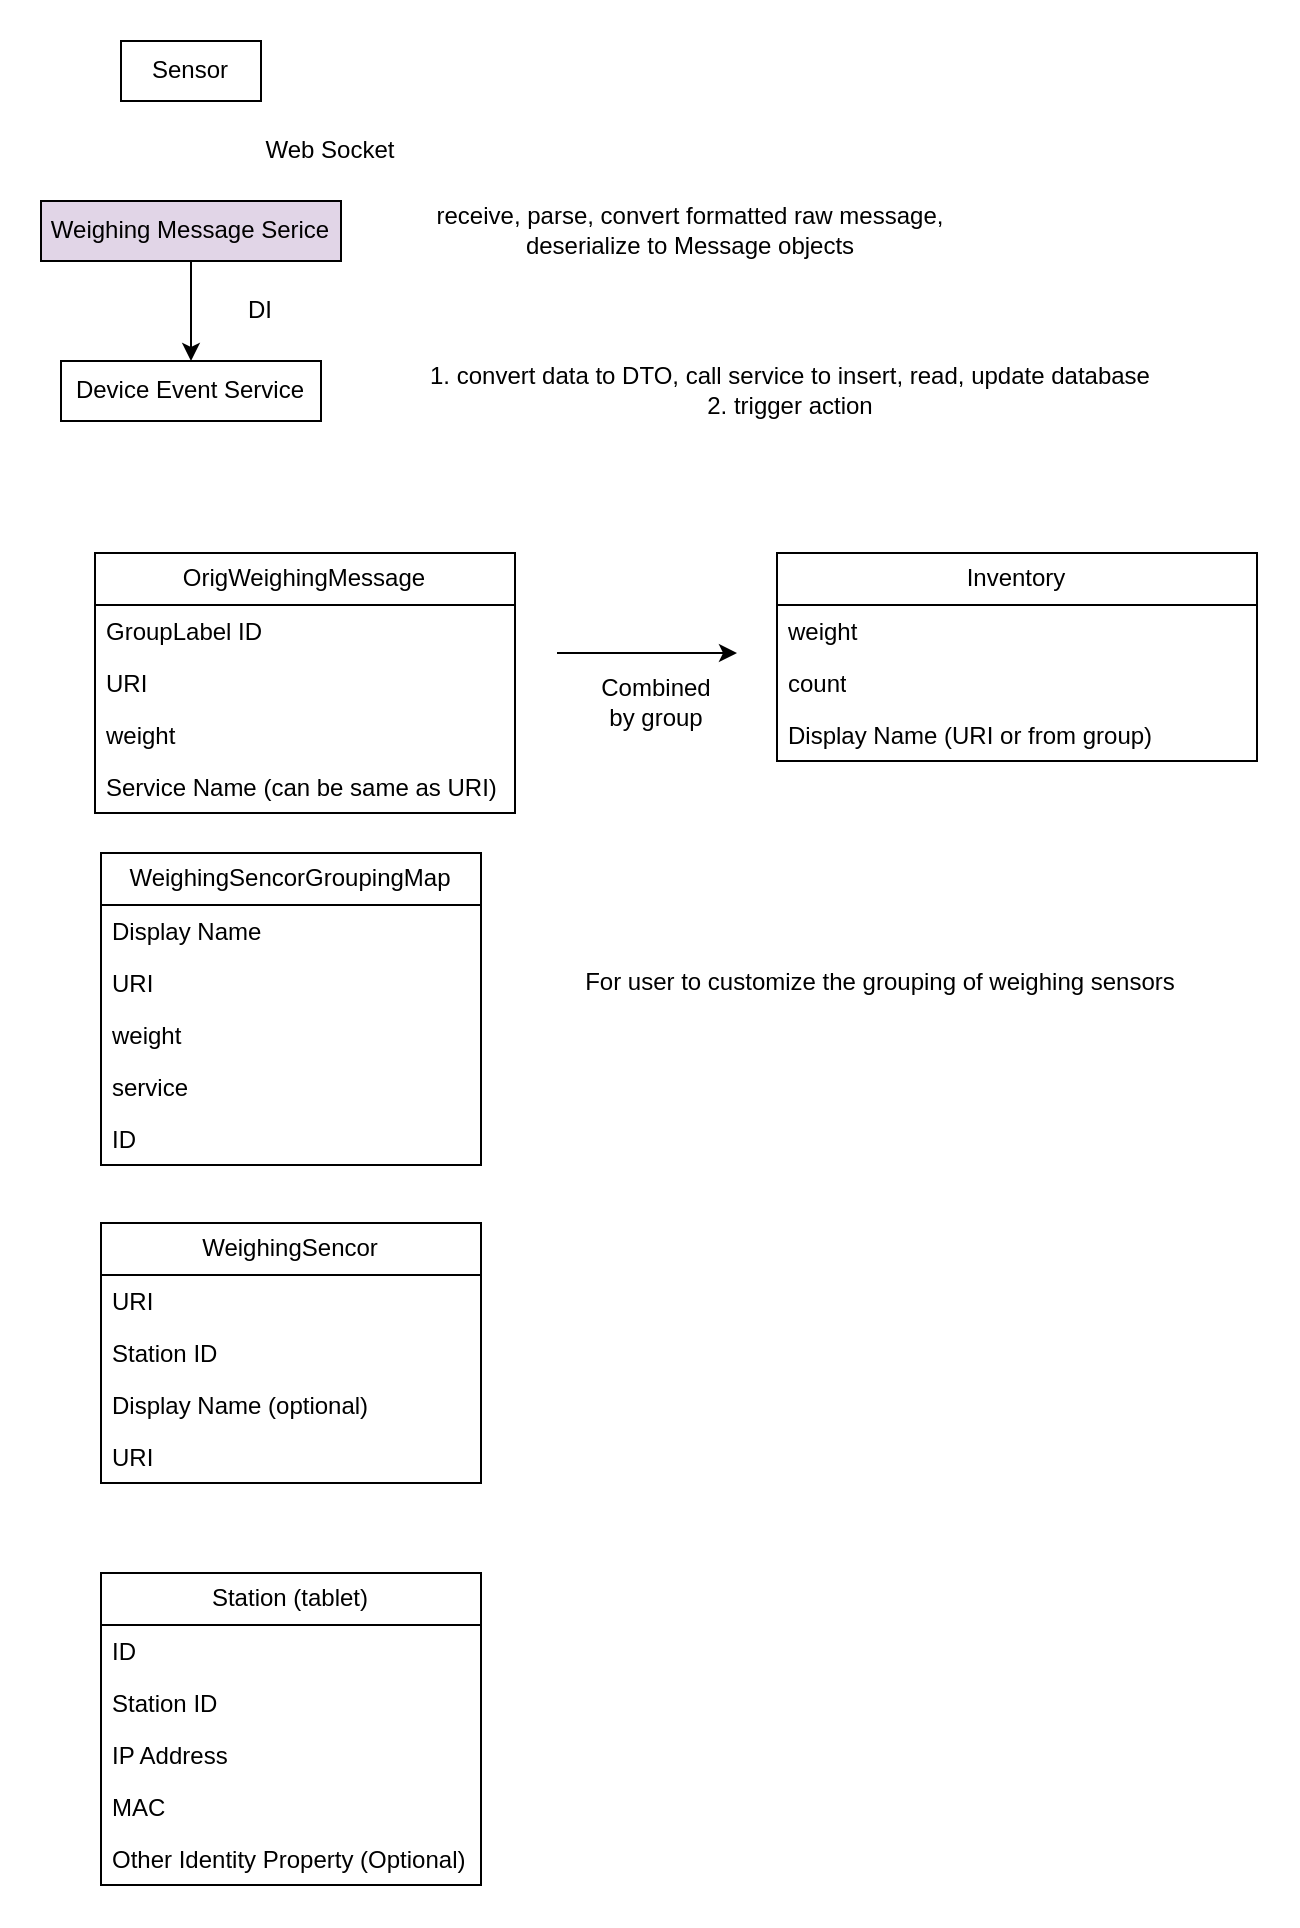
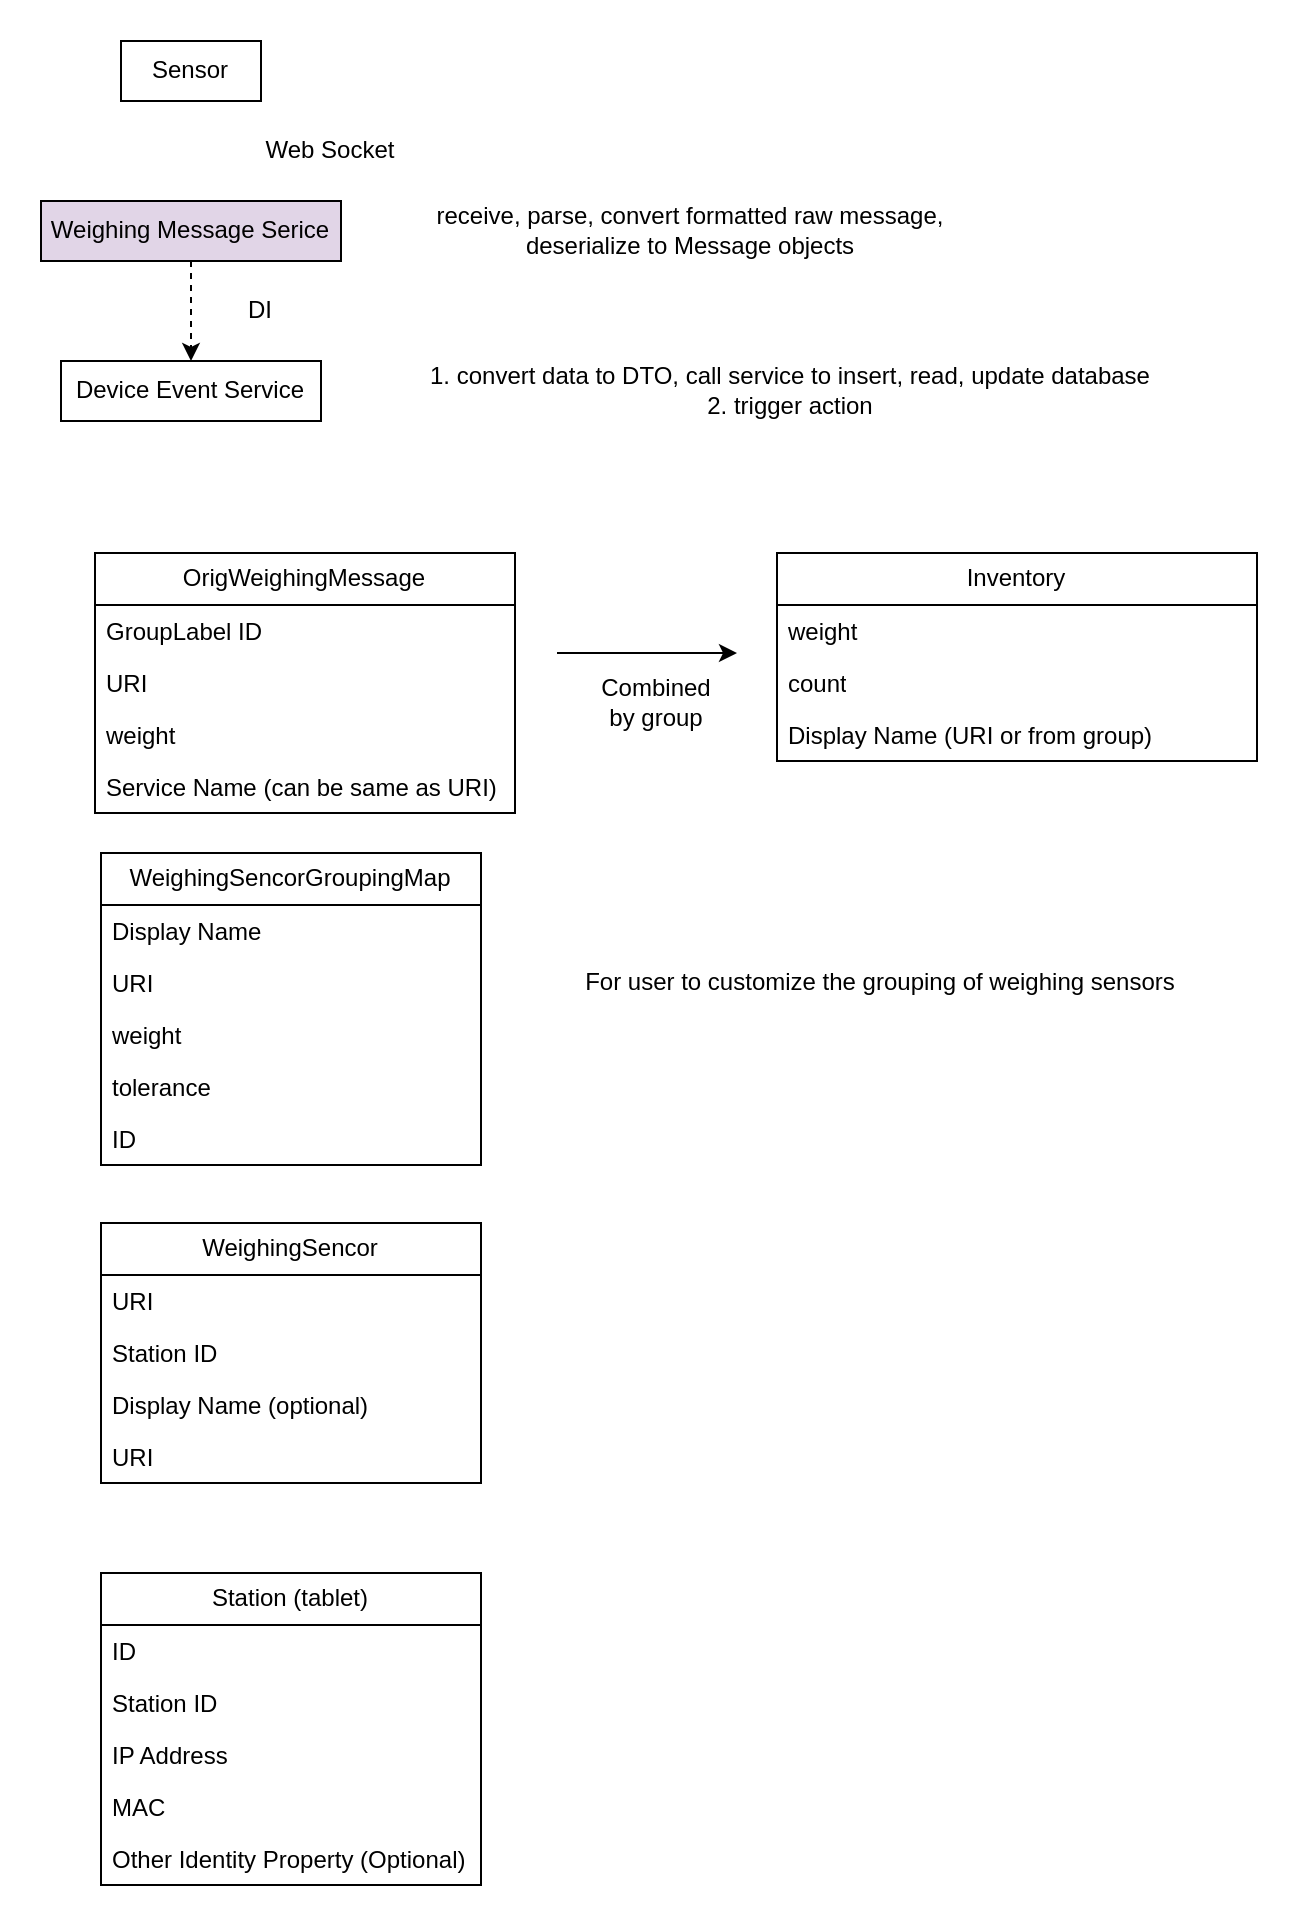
  <mxCell id="0" />
  <mxCell id="1" parent="0" />
  <mxCell id="2" value="Sensor" style="rounded=0;whiteSpace=wrap;html=1;" vertex="1" parent="1"><mxGeometry x="60" y="20" width="70" height="30" as="geometry" /></mxCell>
- <mxCell id="3" style="edgeStyle=orthogonalEdgeStyle;rounded=0;orthogonalLoop=1;jettySize=auto;html=1;entryX=0.5;entryY=0;entryDx=0;entryDy=0;" edge="1" parent="1" source="4" target="7"><mxGeometry relative="1" as="geometry" /></mxCell>
+ <mxCell id="3" style="edgeStyle=orthogonalEdgeStyle;rounded=0;orthogonalLoop=1;jettySize=auto;html=1;entryX=0.5;entryY=0;entryDx=0;entryDy=0;dashed=1;" edge="1" parent="1" source="4" target="7"><mxGeometry relative="1" as="geometry" /></mxCell>
  <mxCell id="4" value="Weighing Message Serice" style="rounded=0;whiteSpace=wrap;html=1;fillColor=#e1d5e7;" vertex="1" parent="1"><mxGeometry x="20" y="100" width="150" height="30" as="geometry" /></mxCell>
  <mxCell id="5" value="Web Socket" style="text;html=1;strokeColor=none;fillColor=none;align=center;verticalAlign=middle;whiteSpace=wrap;rounded=0;" vertex="1" parent="1"><mxGeometry x="110" y="60" width="110" height="30" as="geometry" /></mxCell>
  <mxCell id="6" value="receive, parse, convert formatted raw message, deserialize to Message objects" style="text;html=1;strokeColor=none;fillColor=none;align=center;verticalAlign=middle;whiteSpace=wrap;rounded=0;" vertex="1" parent="1"><mxGeometry x="190" y="100" width="310" height="30" as="geometry" /></mxCell>
  <mxCell id="7" value="Device Event Service" style="rounded=0;whiteSpace=wrap;html=1;" vertex="1" parent="1"><mxGeometry x="30" y="180" width="130" height="30" as="geometry" /></mxCell>
  <mxCell id="8" value="DI" style="text;html=1;strokeColor=none;fillColor=none;align=center;verticalAlign=middle;whiteSpace=wrap;rounded=0;" vertex="1" parent="1"><mxGeometry x="100" y="140" width="60" height="30" as="geometry" /></mxCell>
  <mxCell id="9" value="1. convert data to DTO, call service to insert, read, update database&lt;br&gt;2. trigger action&lt;br&gt;" style="text;html=1;strokeColor=none;fillColor=none;align=center;verticalAlign=middle;whiteSpace=wrap;rounded=0;" vertex="1" parent="1"><mxGeometry x="190" y="180" width="410" height="30" as="geometry" /></mxCell>
  <mxCell id="10" value="OrigWeighingMessage" style="swimlane;fontStyle=0;childLayout=stackLayout;horizontal=1;startSize=26;fillColor=none;horizontalStack=0;resizeParent=1;resizeParentMax=0;resizeLast=0;collapsible=1;marginBottom=0;whiteSpace=wrap;html=1;" vertex="1" parent="1"><mxGeometry x="47" y="276" width="210" height="130" as="geometry" /></mxCell>
  <mxCell id="11" value="GroupLabel ID" style="text;strokeColor=none;fillColor=none;align=left;verticalAlign=top;spacingLeft=4;spacingRight=4;overflow=hidden;rotatable=0;points=[[0,0.5],[1,0.5]];portConstraint=eastwest;whiteSpace=wrap;html=1;" vertex="1" parent="10"><mxGeometry y="26" width="210" height="26" as="geometry" /></mxCell>
  <mxCell id="12" value="URI" style="text;strokeColor=none;fillColor=none;align=left;verticalAlign=top;spacingLeft=4;spacingRight=4;overflow=hidden;rotatable=0;points=[[0,0.5],[1,0.5]];portConstraint=eastwest;whiteSpace=wrap;html=1;" vertex="1" parent="10"><mxGeometry y="52" width="210" height="26" as="geometry" /></mxCell>
  <mxCell id="13" value="weight" style="text;strokeColor=none;fillColor=none;align=left;verticalAlign=top;spacingLeft=4;spacingRight=4;overflow=hidden;rotatable=0;points=[[0,0.5],[1,0.5]];portConstraint=eastwest;whiteSpace=wrap;html=1;" vertex="1" parent="10"><mxGeometry y="78" width="210" height="26" as="geometry" /></mxCell>
  <mxCell id="14" value="Service Name (can be same as URI)" style="text;strokeColor=none;fillColor=none;align=left;verticalAlign=top;spacingLeft=4;spacingRight=4;overflow=hidden;rotatable=0;points=[[0,0.5],[1,0.5]];portConstraint=eastwest;whiteSpace=wrap;html=1;" vertex="1" parent="10"><mxGeometry y="104" width="210" height="26" as="geometry" /></mxCell>
  <mxCell id="15" value="Inventory" style="swimlane;fontStyle=0;childLayout=stackLayout;horizontal=1;startSize=26;fillColor=none;horizontalStack=0;resizeParent=1;resizeParentMax=0;resizeLast=0;collapsible=1;marginBottom=0;whiteSpace=wrap;html=1;" vertex="1" parent="1"><mxGeometry x="388" y="276" width="240" height="104" as="geometry" /></mxCell>
  <mxCell id="16" value="weight" style="text;strokeColor=none;fillColor=none;align=left;verticalAlign=top;spacingLeft=4;spacingRight=4;overflow=hidden;rotatable=0;points=[[0,0.5],[1,0.5]];portConstraint=eastwest;whiteSpace=wrap;html=1;" vertex="1" parent="15"><mxGeometry y="26" width="240" height="26" as="geometry" /></mxCell>
  <mxCell id="17" value="count" style="text;strokeColor=none;fillColor=none;align=left;verticalAlign=top;spacingLeft=4;spacingRight=4;overflow=hidden;rotatable=0;points=[[0,0.5],[1,0.5]];portConstraint=eastwest;whiteSpace=wrap;html=1;" vertex="1" parent="15"><mxGeometry y="52" width="240" height="26" as="geometry" /></mxCell>
  <mxCell id="18" value="Display Name (URI or from group)" style="text;strokeColor=none;fillColor=none;align=left;verticalAlign=top;spacingLeft=4;spacingRight=4;overflow=hidden;rotatable=0;points=[[0,0.5],[1,0.5]];portConstraint=eastwest;whiteSpace=wrap;html=1;" vertex="1" parent="15"><mxGeometry y="78" width="240" height="26" as="geometry" /></mxCell>
  <mxCell id="19" value="" style="endArrow=classic;html=1;rounded=0;" edge="1" parent="1"><mxGeometry width="50" height="50" relative="1" as="geometry"><mxPoint x="278" y="326" as="sourcePoint" /><mxPoint x="368" y="326" as="targetPoint" /></mxGeometry></mxCell>
  <mxCell id="20" value="Combined by group" style="text;html=1;strokeColor=none;fillColor=none;align=center;verticalAlign=middle;whiteSpace=wrap;rounded=0;" vertex="1" parent="1"><mxGeometry x="298" y="336" width="60" height="30" as="geometry" /></mxCell>
  <mxCell id="21" value="WeighingSencorGroupingMap" style="swimlane;fontStyle=0;childLayout=stackLayout;horizontal=1;startSize=26;fillColor=none;horizontalStack=0;resizeParent=1;resizeParentMax=0;resizeLast=0;collapsible=1;marginBottom=0;whiteSpace=wrap;html=1;" vertex="1" parent="1"><mxGeometry x="50" y="426" width="190" height="156" as="geometry" /></mxCell>
  <mxCell id="22" value="Display Name" style="text;strokeColor=none;fillColor=none;align=left;verticalAlign=top;spacingLeft=4;spacingRight=4;overflow=hidden;rotatable=0;points=[[0,0.5],[1,0.5]];portConstraint=eastwest;whiteSpace=wrap;html=1;" vertex="1" parent="21"><mxGeometry y="26" width="190" height="26" as="geometry" /></mxCell>
  <mxCell id="23" value="URI" style="text;strokeColor=none;fillColor=none;align=left;verticalAlign=top;spacingLeft=4;spacingRight=4;overflow=hidden;rotatable=0;points=[[0,0.5],[1,0.5]];portConstraint=eastwest;whiteSpace=wrap;html=1;" vertex="1" parent="21"><mxGeometry y="52" width="190" height="26" as="geometry" /></mxCell>
  <mxCell id="24" value="weight" style="text;strokeColor=none;fillColor=none;align=left;verticalAlign=top;spacingLeft=4;spacingRight=4;overflow=hidden;rotatable=0;points=[[0,0.5],[1,0.5]];portConstraint=eastwest;whiteSpace=wrap;html=1;" vertex="1" parent="21"><mxGeometry y="78" width="190" height="26" as="geometry" /></mxCell>
- <mxCell id="25" value="service&lt;br&gt;" style="text;strokeColor=none;fillColor=none;align=left;verticalAlign=top;spacingLeft=4;spacingRight=4;overflow=hidden;rotatable=0;points=[[0,0.5],[1,0.5]];portConstraint=eastwest;whiteSpace=wrap;html=1;" vertex="1" parent="21"><mxGeometry y="104" width="190" height="26" as="geometry" /></mxCell>
+ <mxCell id="25" value="tolerance&lt;br&gt;" style="text;strokeColor=none;fillColor=none;align=left;verticalAlign=top;spacingLeft=4;spacingRight=4;overflow=hidden;rotatable=0;points=[[0,0.5],[1,0.5]];portConstraint=eastwest;whiteSpace=wrap;html=1;" vertex="1" parent="21"><mxGeometry y="104" width="190" height="26" as="geometry" /></mxCell>
  <mxCell id="26" value="ID" style="text;strokeColor=none;fillColor=none;align=left;verticalAlign=top;spacingLeft=4;spacingRight=4;overflow=hidden;rotatable=0;points=[[0,0.5],[1,0.5]];portConstraint=eastwest;whiteSpace=wrap;html=1;" vertex="1" parent="21"><mxGeometry y="130" width="190" height="26" as="geometry" /></mxCell>
  <mxCell id="27" value="WeighingSencor" style="swimlane;fontStyle=0;childLayout=stackLayout;horizontal=1;startSize=26;fillColor=none;horizontalStack=0;resizeParent=1;resizeParentMax=0;resizeLast=0;collapsible=1;marginBottom=0;whiteSpace=wrap;html=1;" vertex="1" parent="1"><mxGeometry x="50" y="611" width="190" height="130" as="geometry"><mxRectangle x="90" y="590" width="130" height="30" as="alternateBounds" /></mxGeometry></mxCell>
  <mxCell id="28" value="URI" style="text;strokeColor=none;fillColor=none;align=left;verticalAlign=top;spacingLeft=4;spacingRight=4;overflow=hidden;rotatable=0;points=[[0,0.5],[1,0.5]];portConstraint=eastwest;whiteSpace=wrap;html=1;" vertex="1" parent="27"><mxGeometry y="26" width="190" height="26" as="geometry" /></mxCell>
  <mxCell id="29" value="Station ID" style="text;strokeColor=none;fillColor=none;align=left;verticalAlign=top;spacingLeft=4;spacingRight=4;overflow=hidden;rotatable=0;points=[[0,0.5],[1,0.5]];portConstraint=eastwest;whiteSpace=wrap;html=1;" vertex="1" parent="27"><mxGeometry y="52" width="190" height="26" as="geometry" /></mxCell>
  <mxCell id="30" value="Display Name (optional)" style="text;strokeColor=none;fillColor=none;align=left;verticalAlign=top;spacingLeft=4;spacingRight=4;overflow=hidden;rotatable=0;points=[[0,0.5],[1,0.5]];portConstraint=eastwest;whiteSpace=wrap;html=1;" vertex="1" parent="27"><mxGeometry y="78" width="190" height="26" as="geometry" /></mxCell>
  <mxCell id="31" value="URI" style="text;strokeColor=none;fillColor=none;align=left;verticalAlign=top;spacingLeft=4;spacingRight=4;overflow=hidden;rotatable=0;points=[[0,0.5],[1,0.5]];portConstraint=eastwest;whiteSpace=wrap;html=1;" vertex="1" parent="27"><mxGeometry y="104" width="190" height="26" as="geometry" /></mxCell>
  <mxCell id="32" value="Station (tablet)" style="swimlane;fontStyle=0;childLayout=stackLayout;horizontal=1;startSize=26;fillColor=none;horizontalStack=0;resizeParent=1;resizeParentMax=0;resizeLast=0;collapsible=1;marginBottom=0;whiteSpace=wrap;html=1;" vertex="1" parent="1"><mxGeometry x="50" y="786" width="190" height="156" as="geometry"><mxRectangle x="90" y="590" width="130" height="30" as="alternateBounds" /></mxGeometry></mxCell>
  <mxCell id="33" value="ID" style="text;strokeColor=none;fillColor=none;align=left;verticalAlign=top;spacingLeft=4;spacingRight=4;overflow=hidden;rotatable=0;points=[[0,0.5],[1,0.5]];portConstraint=eastwest;whiteSpace=wrap;html=1;" vertex="1" parent="32"><mxGeometry y="26" width="190" height="26" as="geometry" /></mxCell>
  <mxCell id="34" value="Station ID" style="text;strokeColor=none;fillColor=none;align=left;verticalAlign=top;spacingLeft=4;spacingRight=4;overflow=hidden;rotatable=0;points=[[0,0.5],[1,0.5]];portConstraint=eastwest;whiteSpace=wrap;html=1;" vertex="1" parent="32"><mxGeometry y="52" width="190" height="26" as="geometry" /></mxCell>
  <mxCell id="35" value="IP Address" style="text;strokeColor=none;fillColor=none;align=left;verticalAlign=top;spacingLeft=4;spacingRight=4;overflow=hidden;rotatable=0;points=[[0,0.5],[1,0.5]];portConstraint=eastwest;whiteSpace=wrap;html=1;" vertex="1" parent="32"><mxGeometry y="78" width="190" height="26" as="geometry" /></mxCell>
  <mxCell id="36" value="MAC" style="text;strokeColor=none;fillColor=none;align=left;verticalAlign=top;spacingLeft=4;spacingRight=4;overflow=hidden;rotatable=0;points=[[0,0.5],[1,0.5]];portConstraint=eastwest;whiteSpace=wrap;html=1;" vertex="1" parent="32"><mxGeometry y="104" width="190" height="26" as="geometry" /></mxCell>
  <mxCell id="37" value="Other Identity Property (Optional)" style="text;strokeColor=none;fillColor=none;align=left;verticalAlign=top;spacingLeft=4;spacingRight=4;overflow=hidden;rotatable=0;points=[[0,0.5],[1,0.5]];portConstraint=eastwest;whiteSpace=wrap;html=1;" vertex="1" parent="32"><mxGeometry y="130" width="190" height="26" as="geometry" /></mxCell>
  <mxCell id="38" value="For user to customize the grouping of weighing sensors" style="text;html=1;strokeColor=none;fillColor=none;align=center;verticalAlign=middle;whiteSpace=wrap;rounded=0;" vertex="1" parent="1"><mxGeometry x="280" y="476" width="320" height="30" as="geometry" /></mxCell>
